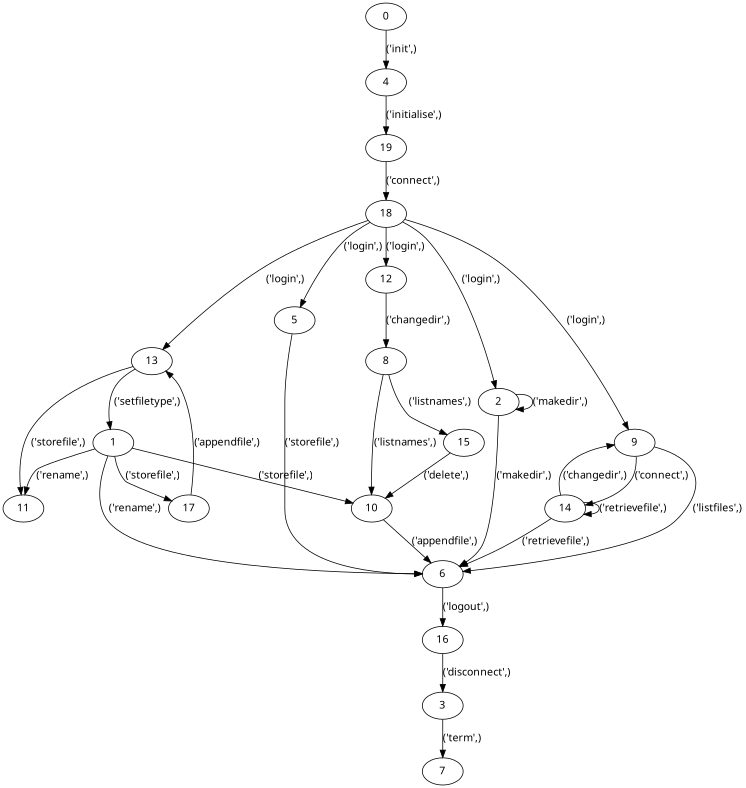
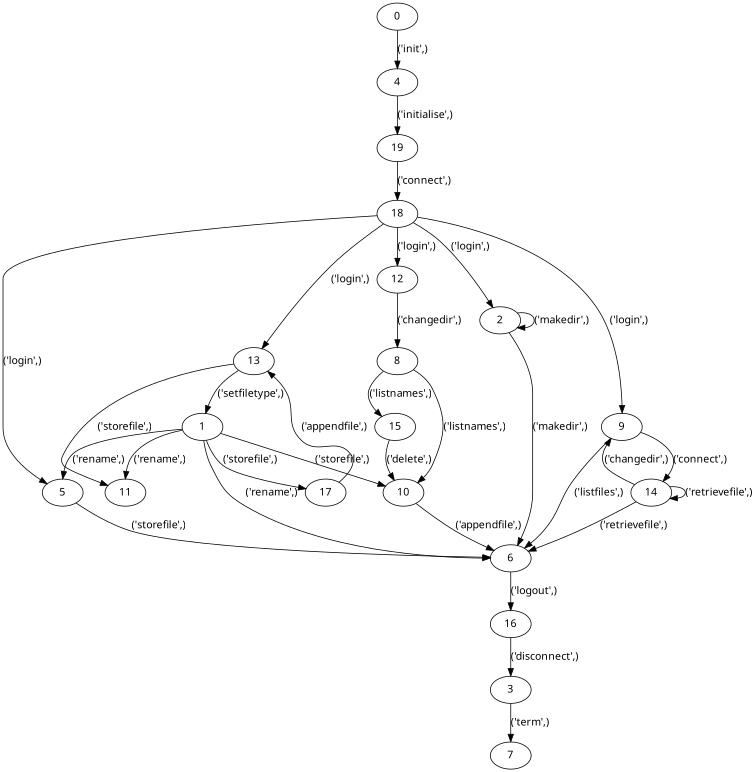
  digraph {
    fontname="Noto Sans"
    node [fontname="Noto Sans"]
    edge [fontname="Noto Sans"]
    0
    4
    19
    1
    5
    6
    10
    11
    17
    16
    13
    2
    3
    7
    18
    8
    15
    9
    14
    12
    0 -> 4 [label="('init',)"]
    4 -> 19 [label="('initialise',)"]
    19 -> 18 [label="('connect',)"]
+   1 -> 5 [label="('rename',)"]
    1 -> 6 [label="('rename',)"]
    1 -> 10 [label="('storefile',)"]
    1 -> 11 [label="('rename',)"]
    1 -> 17 [label="('storefile',)"]
    5 -> 6 [label="('storefile',)"]
    6 -> 16 [label="('logout',)"]
    10 -> 6 [label="('appendfile',)"]
    17 -> 13 [label="('appendfile',)"]
    16 -> 3 [label="('disconnect',)"]
    13 -> 1 [label="('setfiletype',)"]
    13 -> 11 [label="('storefile',)"]
    2 -> 6 [label="('makedir',)"]
    2 -> 2 [label="('makedir',)"]
    3 -> 7 [label="('term',)"]
    18 -> 5 [label="('login',)"]
    18 -> 13 [label="('login',)"]
    18 -> 2 [label="('login',)"]
    18 -> 9 [label="('login',)"]
    18 -> 12 [label="('login',)"]
    8 -> 10 [label="('listnames',)"]
    8 -> 15 [label="('listnames',)"]
    15 -> 10 [label="('delete',)"]
    9 -> 6 [label="('listfiles',)"]
    9 -> 14 [label="('connect',)"]
    14 -> 6 [label="('retrievefile',)"]
    14 -> 9 [label="('changedir',)"]
    14 -> 14 [label="('retrievefile',)"]
    12 -> 8 [label="('changedir',)"]
  }
